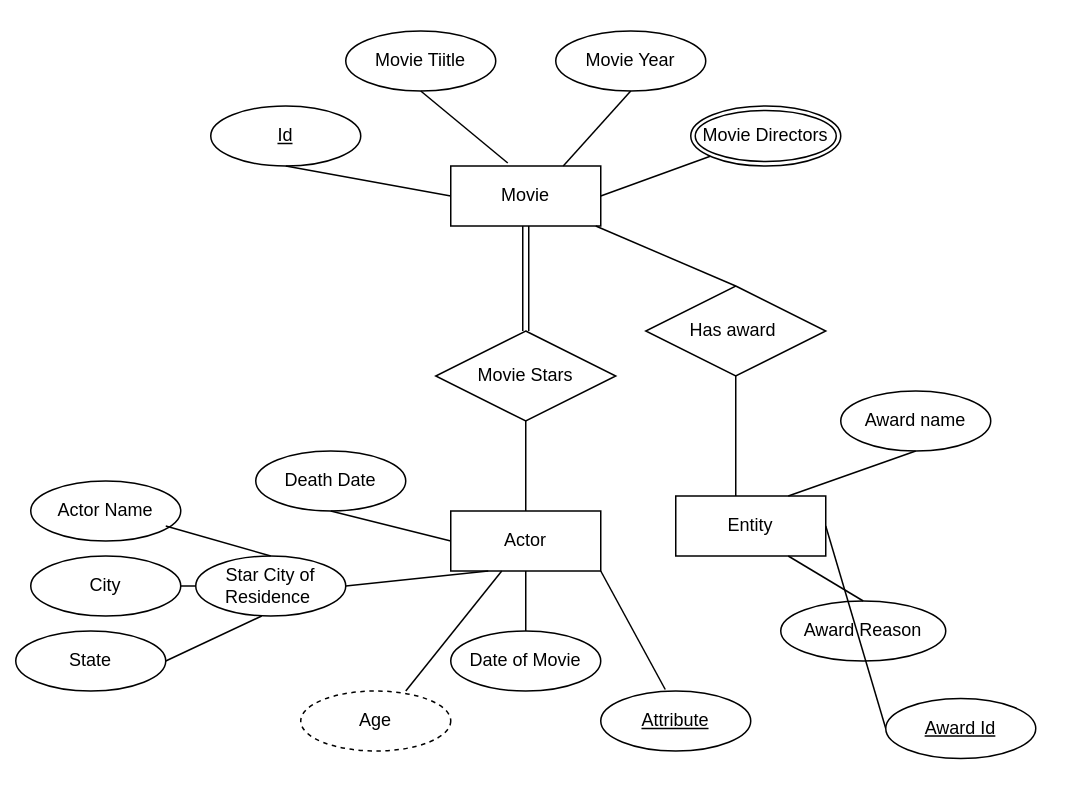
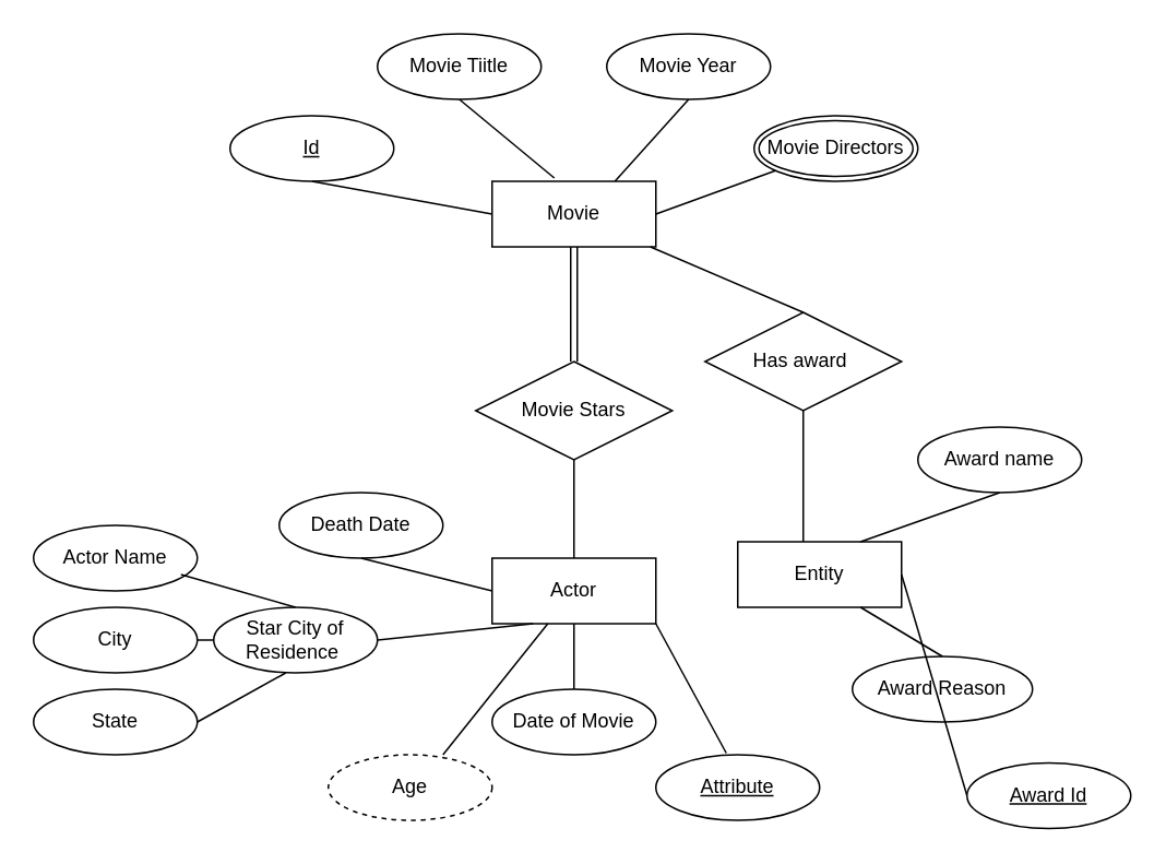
  <mxCell id="0" />
  <mxCell id="1" parent="0" />
  <mxCell id="2" value="Movie" style="whiteSpace=wrap;html=1;align=center;" vertex="1" parent="1"><mxGeometry x="300" y="110" width="100" height="40" as="geometry" /></mxCell>
  <mxCell id="3" value="Movie Tiitle" style="ellipse;whiteSpace=wrap;html=1;align=center;" vertex="1" parent="1"><mxGeometry x="230" y="20" width="100" height="40" as="geometry" /></mxCell>
  <mxCell id="4" value="Movie Year" style="ellipse;whiteSpace=wrap;html=1;align=center;" vertex="1" parent="1"><mxGeometry x="370" y="20" width="100" height="40" as="geometry" /></mxCell>
  <mxCell id="5" value="" style="endArrow=none;html=1;rounded=0;exitX=0.5;exitY=1;exitDx=0;exitDy=0;entryX=0.38;entryY=-0.05;entryDx=0;entryDy=0;entryPerimeter=0;" edge="1" parent="1" source="3" target="2"><mxGeometry relative="1" as="geometry"><mxPoint x="270" y="130" as="sourcePoint" /><mxPoint x="430" y="130" as="targetPoint" /></mxGeometry></mxCell>
  <mxCell id="6" value="" style="endArrow=none;html=1;rounded=0;entryX=0.75;entryY=0;entryDx=0;entryDy=0;exitX=0.5;exitY=1;exitDx=0;exitDy=0;" edge="1" parent="1" source="4" target="2"><mxGeometry relative="1" as="geometry"><mxPoint x="420" y="70" as="sourcePoint" /><mxPoint x="430" y="130" as="targetPoint" /></mxGeometry></mxCell>
  <mxCell id="7" value="Movie Directors" style="ellipse;shape=doubleEllipse;margin=3;whiteSpace=wrap;html=1;align=center;" vertex="1" parent="1"><mxGeometry x="460" y="70" width="100" height="40" as="geometry" /></mxCell>
  <mxCell id="8" value="" style="endArrow=none;html=1;rounded=0;exitX=1;exitY=0.5;exitDx=0;exitDy=0;" edge="1" parent="1" source="2" target="7"><mxGeometry relative="1" as="geometry"><mxPoint x="220" y="140" as="sourcePoint" /><mxPoint x="380" y="140" as="targetPoint" /></mxGeometry></mxCell>
  <mxCell id="9" value="Id" style="ellipse;whiteSpace=wrap;html=1;align=center;fontStyle=4;" vertex="1" parent="1"><mxGeometry x="140" y="70" width="100" height="40" as="geometry" /></mxCell>
  <mxCell id="10" value="" style="endArrow=none;html=1;rounded=0;exitX=0.5;exitY=1;exitDx=0;exitDy=0;entryX=0;entryY=0.5;entryDx=0;entryDy=0;" edge="1" parent="1" source="9" target="2"><mxGeometry relative="1" as="geometry"><mxPoint x="220" y="140" as="sourcePoint" /><mxPoint x="380" y="140" as="targetPoint" /></mxGeometry></mxCell>
  <mxCell id="11" value="" style="shape=link;html=1;rounded=0;exitX=0.5;exitY=1;exitDx=0;exitDy=0;" edge="1" parent="1" source="2"><mxGeometry relative="1" as="geometry"><mxPoint x="210" y="230" as="sourcePoint" /><mxPoint x="350" y="220" as="targetPoint" /></mxGeometry></mxCell>
  <mxCell id="12" value="Movie Stars" style="shape=rhombus;perimeter=rhombusPerimeter;whiteSpace=wrap;html=1;align=center;" vertex="1" parent="1"><mxGeometry x="290" y="220" width="120" height="60" as="geometry" /></mxCell>
  <mxCell id="13" value="" style="endArrow=none;html=1;rounded=0;exitX=0.5;exitY=1;exitDx=0;exitDy=0;" edge="1" parent="1" source="12"><mxGeometry relative="1" as="geometry"><mxPoint x="280" y="180" as="sourcePoint" /><mxPoint x="350" y="340" as="targetPoint" /></mxGeometry></mxCell>
  <mxCell id="14" value="Actor" style="whiteSpace=wrap;html=1;align=center;" vertex="1" parent="1"><mxGeometry x="300" y="340" width="100" height="40" as="geometry" /></mxCell>
  <mxCell id="15" value="" style="endArrow=none;html=1;rounded=0;exitX=0.5;exitY=1;exitDx=0;exitDy=0;" edge="1" parent="1" source="14"><mxGeometry relative="1" as="geometry"><mxPoint x="280" y="420" as="sourcePoint" /><mxPoint x="350" y="420" as="targetPoint" /></mxGeometry></mxCell>
  <mxCell id="16" value="Date of Movie" style="ellipse;whiteSpace=wrap;html=1;align=center;" vertex="1" parent="1"><mxGeometry x="300" y="420" width="100" height="40" as="geometry" /></mxCell>
  <mxCell id="17" value="Star City of Residence&amp;nbsp;" style="ellipse;whiteSpace=wrap;html=1;align=center;" vertex="1" parent="1"><mxGeometry x="130" y="370" width="100" height="40" as="geometry" /></mxCell>
  <mxCell id="18" value="Death Date" style="ellipse;whiteSpace=wrap;html=1;align=center;" vertex="1" parent="1"><mxGeometry x="170" y="300" width="100" height="40" as="geometry" /></mxCell>
  <mxCell id="19" value="" style="endArrow=none;html=1;rounded=0;exitX=1;exitY=0.5;exitDx=0;exitDy=0;entryX=0.25;entryY=1;entryDx=0;entryDy=0;" edge="1" parent="1" source="17" target="14"><mxGeometry relative="1" as="geometry"><mxPoint x="110" y="520" as="sourcePoint" /><mxPoint x="270" y="520" as="targetPoint" /></mxGeometry></mxCell>
  <mxCell id="20" value="" style="endArrow=none;html=1;rounded=0;exitX=1;exitY=0.5;exitDx=0;exitDy=0;entryX=0.34;entryY=1;entryDx=0;entryDy=0;entryPerimeter=0;" edge="1" parent="1" target="14"><mxGeometry relative="1" as="geometry"><mxPoint x="270" y="460" as="sourcePoint" /><mxPoint x="280" y="530" as="targetPoint" /></mxGeometry></mxCell>
  <mxCell id="21" value="" style="endArrow=none;html=1;rounded=0;exitX=0.5;exitY=1;exitDx=0;exitDy=0;entryX=0;entryY=0.5;entryDx=0;entryDy=0;" edge="1" parent="1" source="18" target="14"><mxGeometry relative="1" as="geometry"><mxPoint x="130" y="540" as="sourcePoint" /><mxPoint x="290" y="540" as="targetPoint" /></mxGeometry></mxCell>
  <mxCell id="22" value="Age" style="ellipse;whiteSpace=wrap;html=1;align=center;dashed=1;" vertex="1" parent="1"><mxGeometry x="200" y="460" width="100" height="40" as="geometry" /></mxCell>
  <mxCell id="23" value="Attribute" style="ellipse;whiteSpace=wrap;html=1;align=center;fontStyle=4;" vertex="1" parent="1"><mxGeometry x="400" y="460" width="100" height="40" as="geometry" /></mxCell>
  <mxCell id="24" value="" style="endArrow=none;html=1;rounded=0;exitX=1;exitY=1;exitDx=0;exitDy=0;entryX=0.43;entryY=-0.025;entryDx=0;entryDy=0;entryPerimeter=0;" edge="1" parent="1" source="14" target="23"><mxGeometry relative="1" as="geometry"><mxPoint x="380" y="400" as="sourcePoint" /><mxPoint x="540" y="400" as="targetPoint" /></mxGeometry></mxCell>
  <mxCell id="25" value="City" style="ellipse;whiteSpace=wrap;html=1;align=center;" vertex="1" parent="1"><mxGeometry x="20" y="370" width="100" height="40" as="geometry" /></mxCell>
- <mxCell id="26" value="State" style="ellipse;whiteSpace=wrap;html=1;align=center;" vertex="1" parent="1"><mxGeometry x="10" y="420" width="100" height="40" as="geometry" /></mxCell>
+ <mxCell id="26" value="State" style="ellipse;whiteSpace=wrap;html=1;align=center;" vertex="1" parent="1"><mxGeometry x="20" y="420" width="100" height="40" as="geometry" /></mxCell>
  <mxCell id="27" value="Actor Name" style="ellipse;whiteSpace=wrap;html=1;align=center;" vertex="1" parent="1"><mxGeometry x="20" y="320" width="100" height="40" as="geometry" /></mxCell>
  <mxCell id="28" value="" style="endArrow=none;html=1;rounded=0;exitX=0.9;exitY=0.75;exitDx=0;exitDy=0;exitPerimeter=0;entryX=0.5;entryY=0;entryDx=0;entryDy=0;" edge="1" parent="1" source="27" target="17"><mxGeometry relative="1" as="geometry"><mxPoint x="30" y="360" as="sourcePoint" /><mxPoint x="190" y="360" as="targetPoint" /></mxGeometry></mxCell>
  <mxCell id="29" value="" style="endArrow=none;html=1;rounded=0;exitX=1;exitY=0.5;exitDx=0;exitDy=0;entryX=0;entryY=0.5;entryDx=0;entryDy=0;" edge="1" parent="1" source="25" target="17"><mxGeometry relative="1" as="geometry"><mxPoint x="140" y="660" as="sourcePoint" /><mxPoint x="300" y="660" as="targetPoint" /></mxGeometry></mxCell>
  <mxCell id="30" value="" style="endArrow=none;html=1;rounded=0;exitX=1;exitY=0.5;exitDx=0;exitDy=0;entryX=0.44;entryY=1;entryDx=0;entryDy=0;entryPerimeter=0;" edge="1" parent="1" source="26" target="17"><mxGeometry relative="1" as="geometry"><mxPoint x="150" y="670" as="sourcePoint" /><mxPoint x="310" y="670" as="targetPoint" /></mxGeometry></mxCell>
  <mxCell id="31" value="" style="endArrow=none;html=1;rounded=0;" edge="1" parent="1" source="2"><mxGeometry relative="1" as="geometry"><mxPoint x="510" y="340" as="sourcePoint" /><mxPoint x="490" y="190" as="targetPoint" /></mxGeometry></mxCell>
  <mxCell id="32" value="Has award&amp;nbsp;" style="shape=rhombus;perimeter=rhombusPerimeter;whiteSpace=wrap;html=1;align=center;" vertex="1" parent="1"><mxGeometry x="430" y="190" width="120" height="60" as="geometry" /></mxCell>
  <mxCell id="33" value="" style="endArrow=none;html=1;rounded=0;exitX=0.5;exitY=1;exitDx=0;exitDy=0;" edge="1" parent="1" source="32"><mxGeometry relative="1" as="geometry"><mxPoint x="340" y="390" as="sourcePoint" /><mxPoint x="490" y="330" as="targetPoint" /></mxGeometry></mxCell>
  <mxCell id="34" value="Entity" style="whiteSpace=wrap;html=1;align=center;" vertex="1" parent="1"><mxGeometry x="450" y="330" width="100" height="40" as="geometry" /></mxCell>
  <mxCell id="35" value="Award Reason" style="ellipse;whiteSpace=wrap;html=1;align=center;" vertex="1" parent="1"><mxGeometry x="520" y="400" width="110" height="40" as="geometry" /></mxCell>
  <mxCell id="36" value="Award name" style="ellipse;whiteSpace=wrap;html=1;align=center;" vertex="1" parent="1"><mxGeometry x="560" y="260" width="100" height="40" as="geometry" /></mxCell>
  <mxCell id="37" value="" style="endArrow=none;html=1;rounded=0;exitX=0.75;exitY=1;exitDx=0;exitDy=0;entryX=0.5;entryY=0;entryDx=0;entryDy=0;" edge="1" parent="1" source="34" target="35"><mxGeometry relative="1" as="geometry"><mxPoint x="340" y="390" as="sourcePoint" /><mxPoint x="500" y="390" as="targetPoint" /></mxGeometry></mxCell>
  <mxCell id="38" value="" style="endArrow=none;html=1;rounded=0;exitX=1;exitY=0.5;exitDx=0;exitDy=0;entryX=0;entryY=0.5;entryDx=0;entryDy=0;" edge="1" parent="1" source="34" target="40"><mxGeometry relative="1" as="geometry"><mxPoint x="510" y="340" as="sourcePoint" /><mxPoint x="580" y="350" as="targetPoint" /></mxGeometry></mxCell>
  <mxCell id="39" value="" style="endArrow=none;html=1;rounded=0;exitX=0.75;exitY=0;exitDx=0;exitDy=0;entryX=0.5;entryY=1;entryDx=0;entryDy=0;" edge="1" parent="1" source="34" target="36"><mxGeometry relative="1" as="geometry"><mxPoint x="520" y="350" as="sourcePoint" /><mxPoint x="680" y="350" as="targetPoint" /></mxGeometry></mxCell>
  <mxCell id="40" value="Award Id" style="ellipse;whiteSpace=wrap;html=1;align=center;fontStyle=4;" vertex="1" parent="1"><mxGeometry x="590" y="465" width="100" height="40" as="geometry" /></mxCell>
